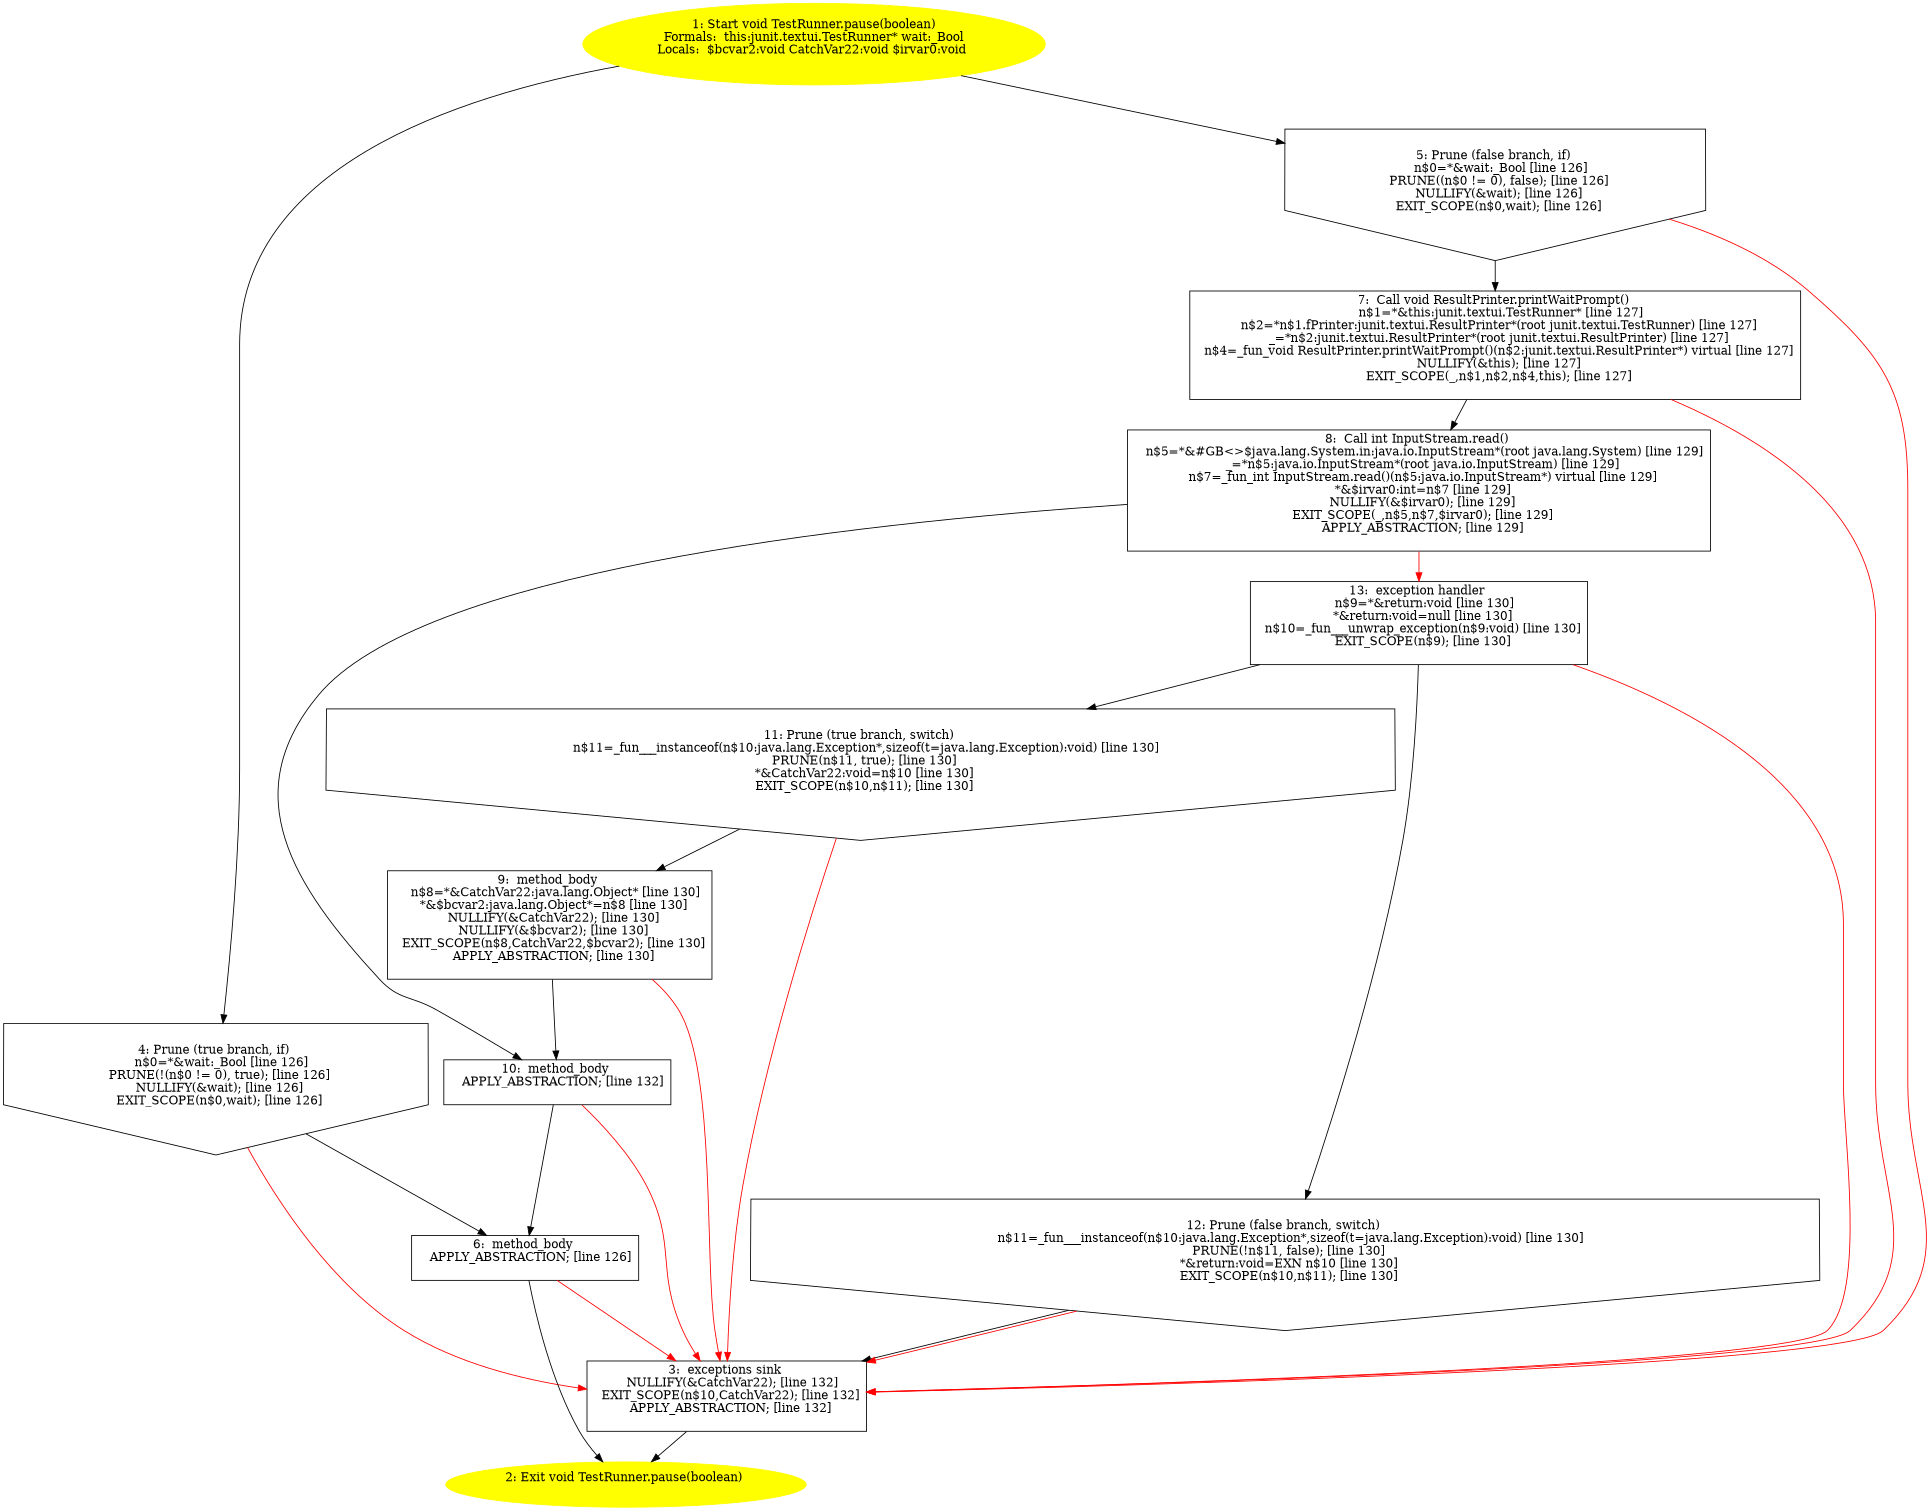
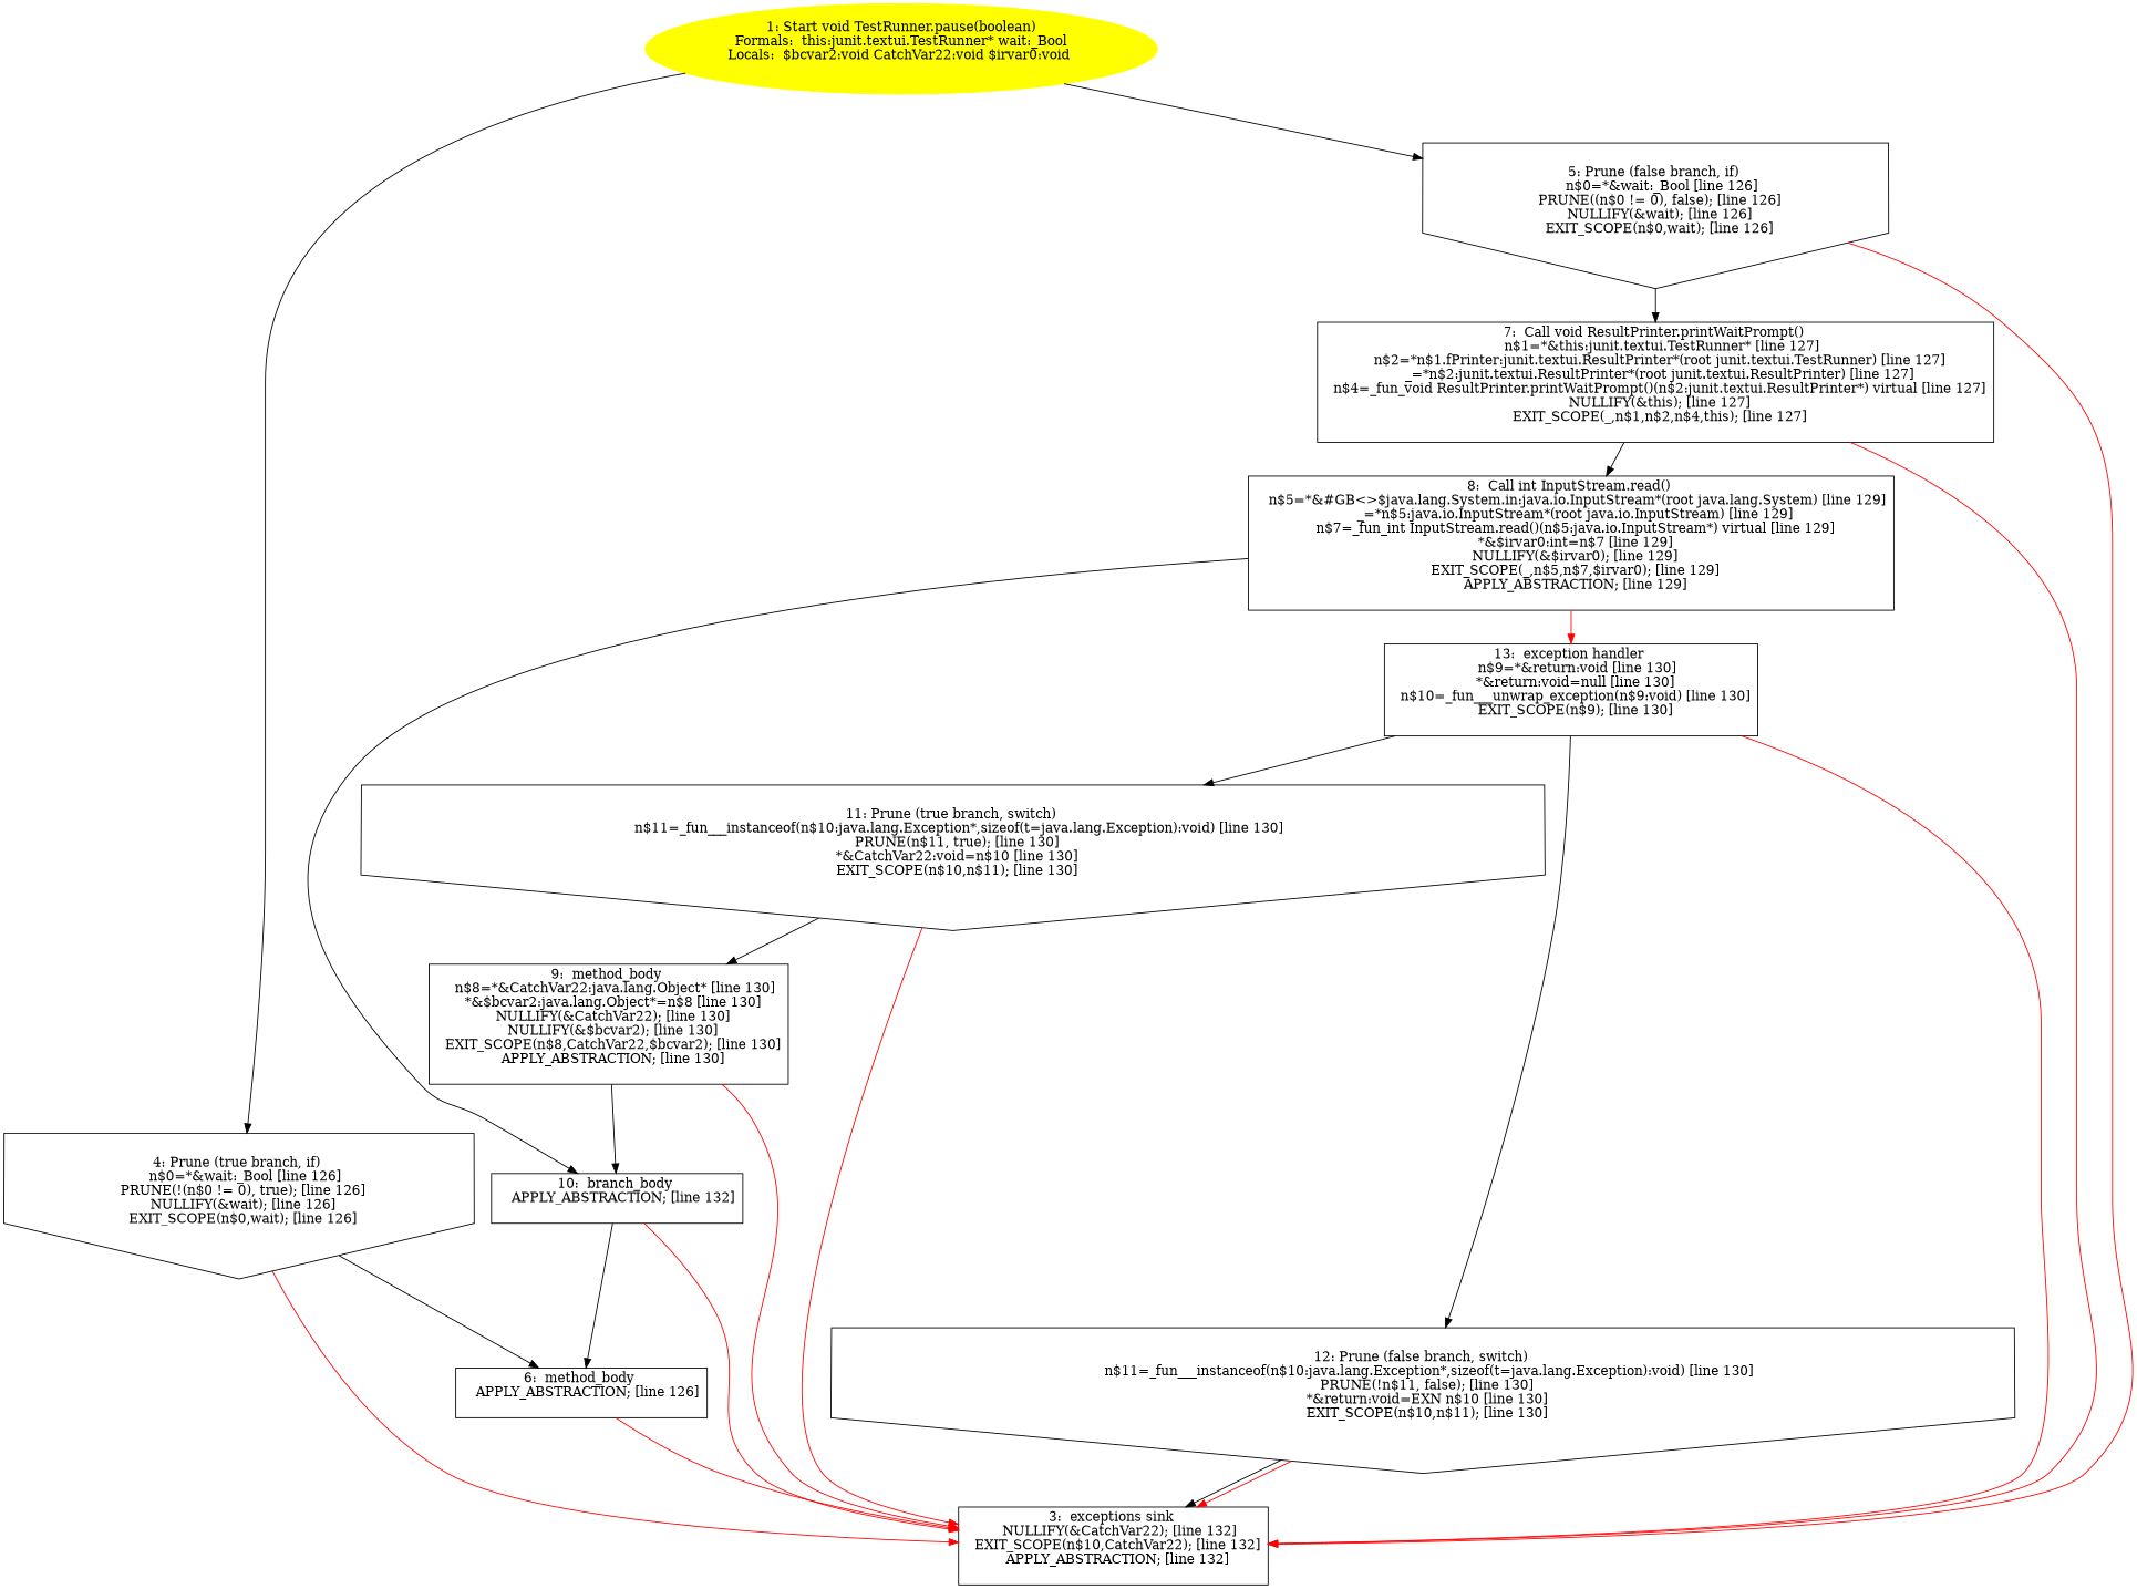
  digraph {
    node [shape=box]
    n1 [color=yellow label="1: Start void TestRunner.pause(boolean)\nFormals:  this:junit.textui.TestRunner* wait:_Bool\nLocals:  $bcvar2:void CatchVar22:void $irvar0:void \n  " style=filled shape=""]
    n2 [label="4: Prune (true branch, if) \n   n$0=*&wait:_Bool [line 126]\n  PRUNE(!(n$0 != 0), true); [line 126]\n  NULLIFY(&wait); [line 126]\n  EXIT_SCOPE(n$0,wait); [line 126]\n " shape=invhouse]
    n3 [label="5: Prune (false branch, if) \n   n$0=*&wait:_Bool [line 126]\n  PRUNE((n$0 != 0), false); [line 126]\n  NULLIFY(&wait); [line 126]\n  EXIT_SCOPE(n$0,wait); [line 126]\n " shape=invhouse]
    n4 [label="3:  exceptions sink \n   NULLIFY(&CatchVar22); [line 132]\n  EXIT_SCOPE(n$10,CatchVar22); [line 132]\n  APPLY_ABSTRACTION; [line 132]\n "]
    n5 [label="6:  method_body \n   APPLY_ABSTRACTION; [line 126]\n "]
    n6 [label="7:  Call void ResultPrinter.printWaitPrompt() \n   n$1=*&this:junit.textui.TestRunner* [line 127]\n  n$2=*n$1.fPrinter:junit.textui.ResultPrinter*(root junit.textui.TestRunner) [line 127]\n  _=*n$2:junit.textui.ResultPrinter*(root junit.textui.ResultPrinter) [line 127]\n  n$4=_fun_void ResultPrinter.printWaitPrompt()(n$2:junit.textui.ResultPrinter*) virtual [line 127]\n  NULLIFY(&this); [line 127]\n  EXIT_SCOPE(_,n$1,n$2,n$4,this); [line 127]\n "]
-   n7 [color=yellow label="2: Exit void TestRunner.pause(boolean) \n  " style=filled shape=""]
    n8 [label="8:  Call int InputStream.read() \n   n$5=*&#GB<>$java.lang.System.in:java.io.InputStream*(root java.lang.System) [line 129]\n  _=*n$5:java.io.InputStream*(root java.io.InputStream) [line 129]\n  n$7=_fun_int InputStream.read()(n$5:java.io.InputStream*) virtual [line 129]\n  *&$irvar0:int=n$7 [line 129]\n  NULLIFY(&$irvar0); [line 129]\n  EXIT_SCOPE(_,n$5,n$7,$irvar0); [line 129]\n  APPLY_ABSTRACTION; [line 129]\n "]
-   n9 [label="10:  method_body \n   APPLY_ABSTRACTION; [line 132]\n "]
+   n9 [label="10:  branch_body \n   APPLY_ABSTRACTION; [line 132]\n "]
    n10 [label="13:  exception handler \n   n$9=*&return:void [line 130]\n  *&return:void=null [line 130]\n  n$10=_fun___unwrap_exception(n$9:void) [line 130]\n  EXIT_SCOPE(n$9); [line 130]\n "]
    n11 [label="11: Prune (true branch, switch) \n   n$11=_fun___instanceof(n$10:java.lang.Exception*,sizeof(t=java.lang.Exception):void) [line 130]\n  PRUNE(n$11, true); [line 130]\n  *&CatchVar22:void=n$10 [line 130]\n  EXIT_SCOPE(n$10,n$11); [line 130]\n " shape=invhouse]
    n12 [label="12: Prune (false branch, switch) \n   n$11=_fun___instanceof(n$10:java.lang.Exception*,sizeof(t=java.lang.Exception):void) [line 130]\n  PRUNE(!n$11, false); [line 130]\n  *&return:void=EXN n$10 [line 130]\n  EXIT_SCOPE(n$10,n$11); [line 130]\n " shape=invhouse]
    n13 [label="9:  method_body \n   n$8=*&CatchVar22:java.lang.Object* [line 130]\n  *&$bcvar2:java.lang.Object*=n$8 [line 130]\n  NULLIFY(&CatchVar22); [line 130]\n  NULLIFY(&$bcvar2); [line 130]\n  EXIT_SCOPE(n$8,CatchVar22,$bcvar2); [line 130]\n  APPLY_ABSTRACTION; [line 130]\n "]
    n1 -> n2
    n1 -> n3
    n2 -> n4 [color=red]
    n2 -> n5
    n3 -> n4 [color=red]
    n3 -> n6
-   n4 -> n7
    n5 -> n4 [color=red]
-   n5 -> n7
    n6 -> n4 [color=red]
    n6 -> n8
    n8 -> n9
    n8 -> n10 [color=red]
    n9 -> n4 [color=red]
    n9 -> n5
    n10 -> n4 [color=red]
    n10 -> n11
    n10 -> n12
    n11 -> n4 [color=red]
    n11 -> n13
    n12 -> n4
    n12 -> n4 [color=red]
    n13 -> n4 [color=red]
    n13 -> n9
  }
